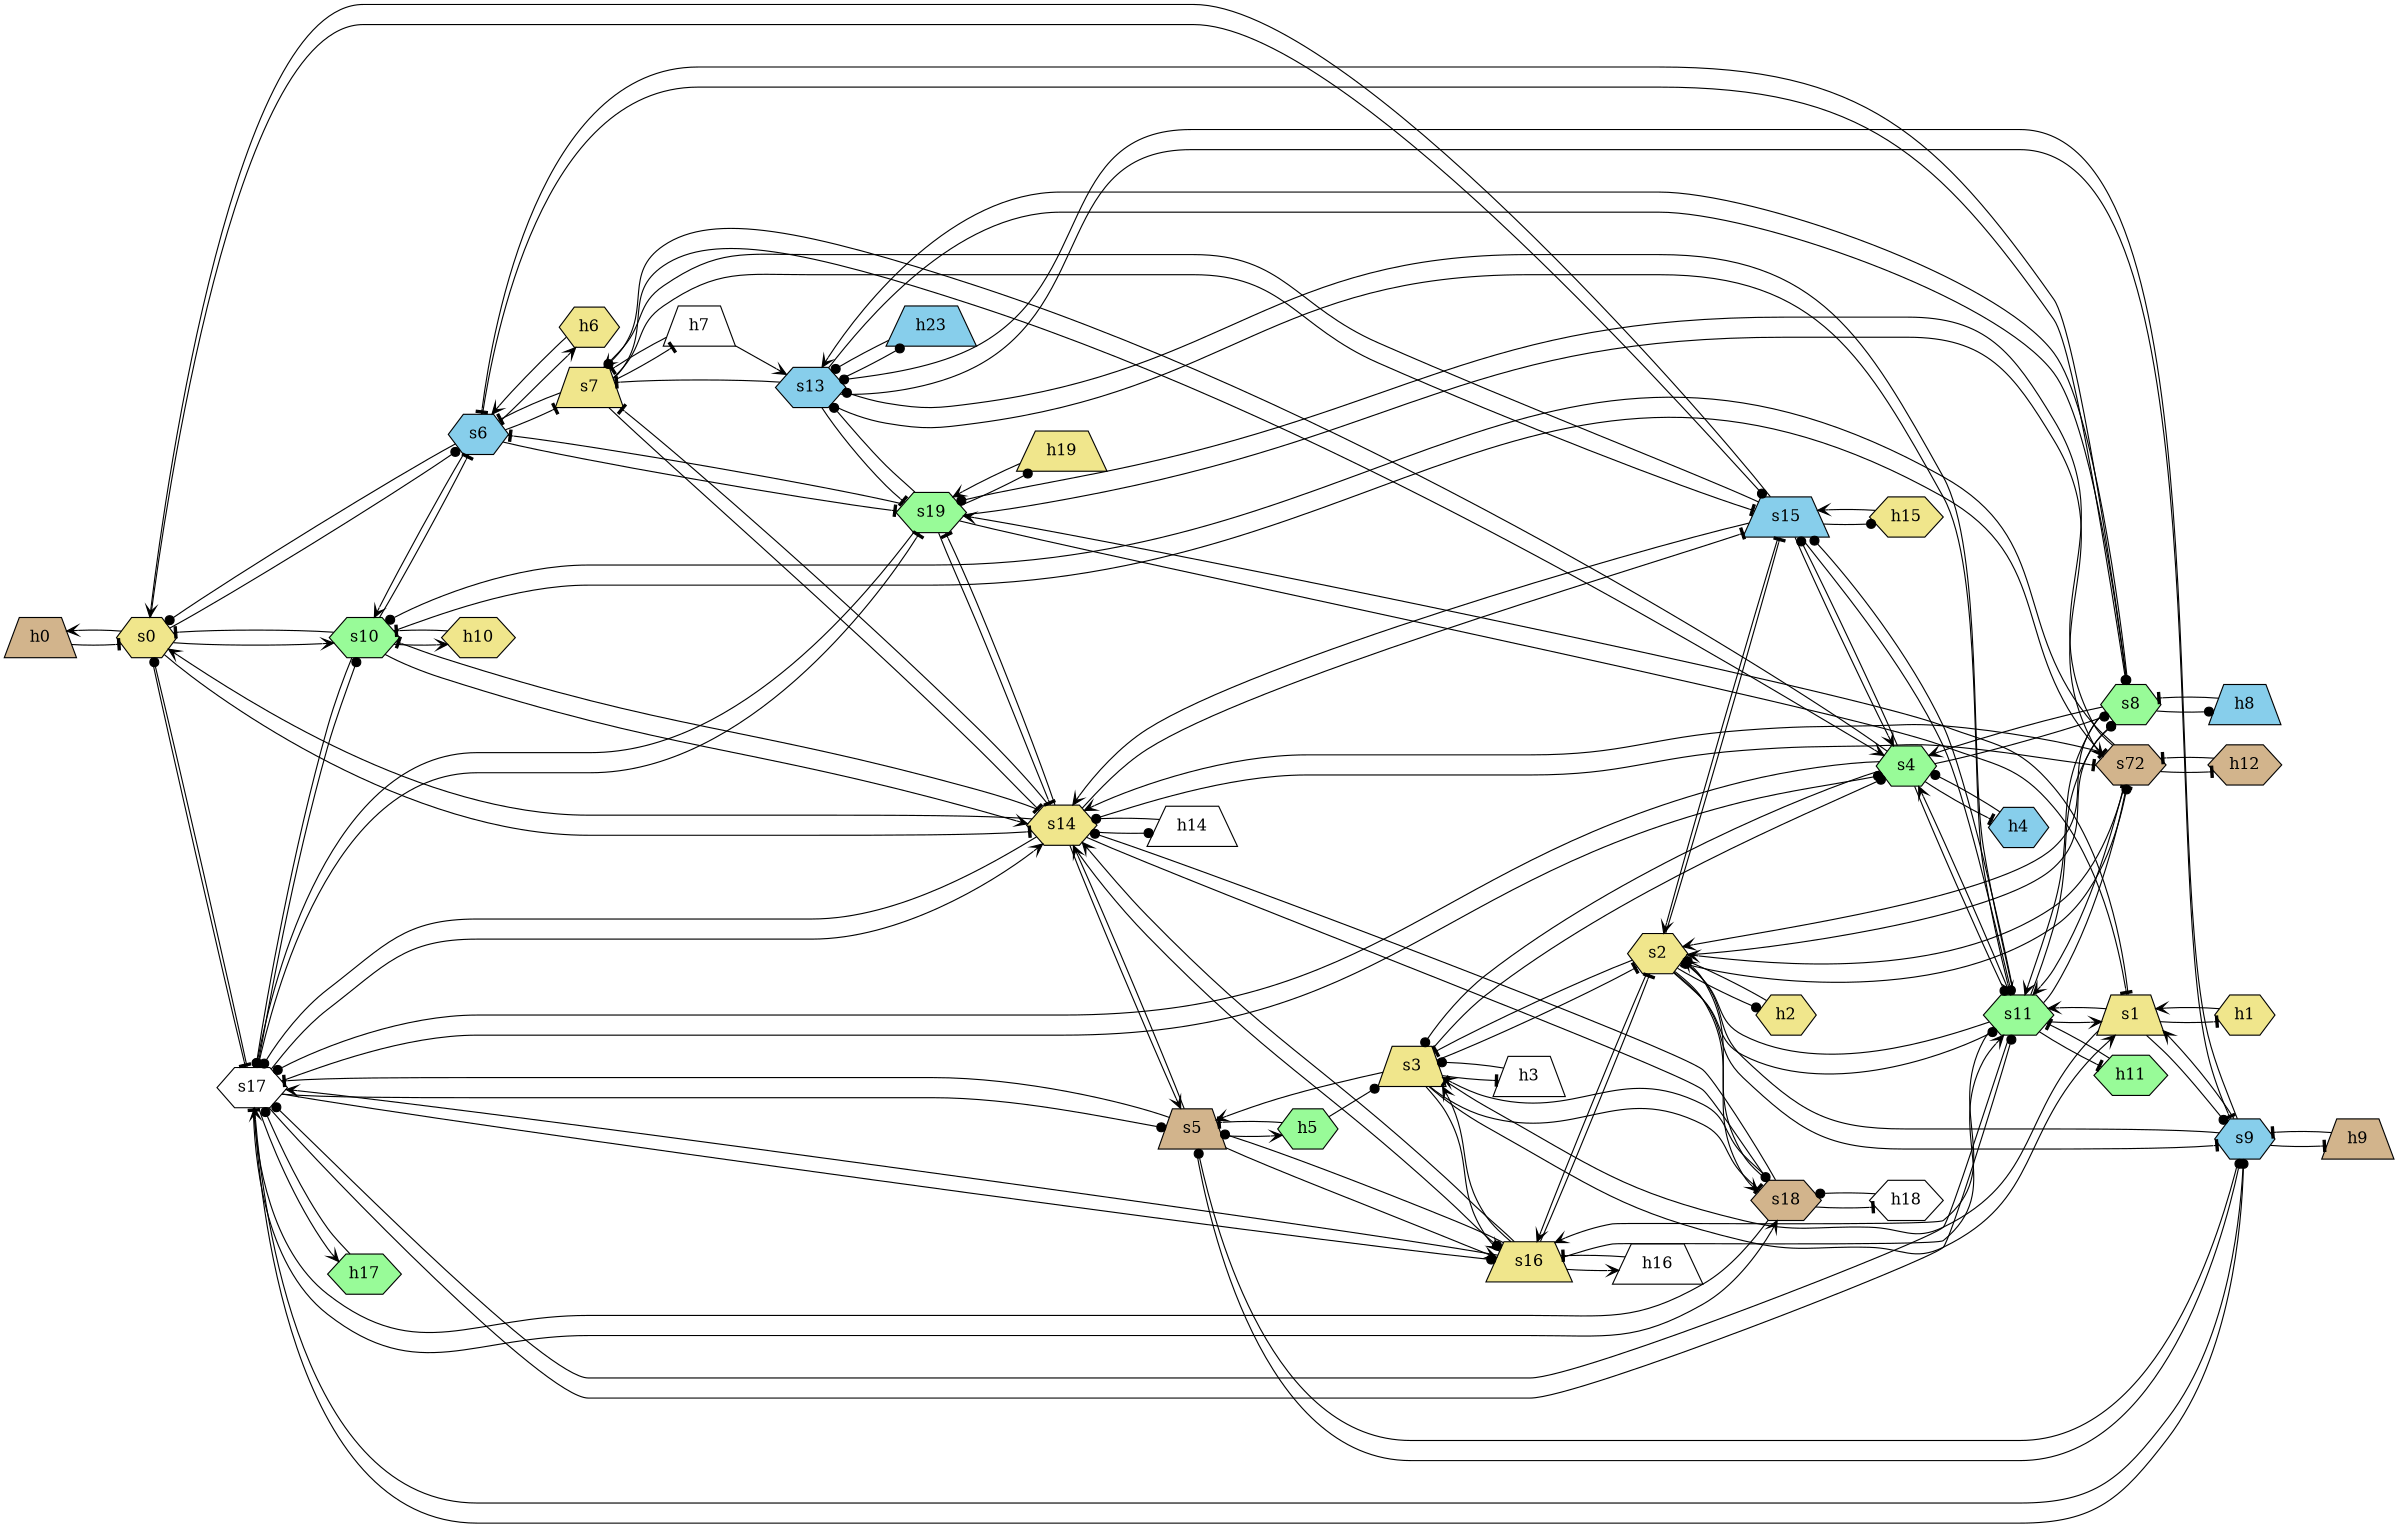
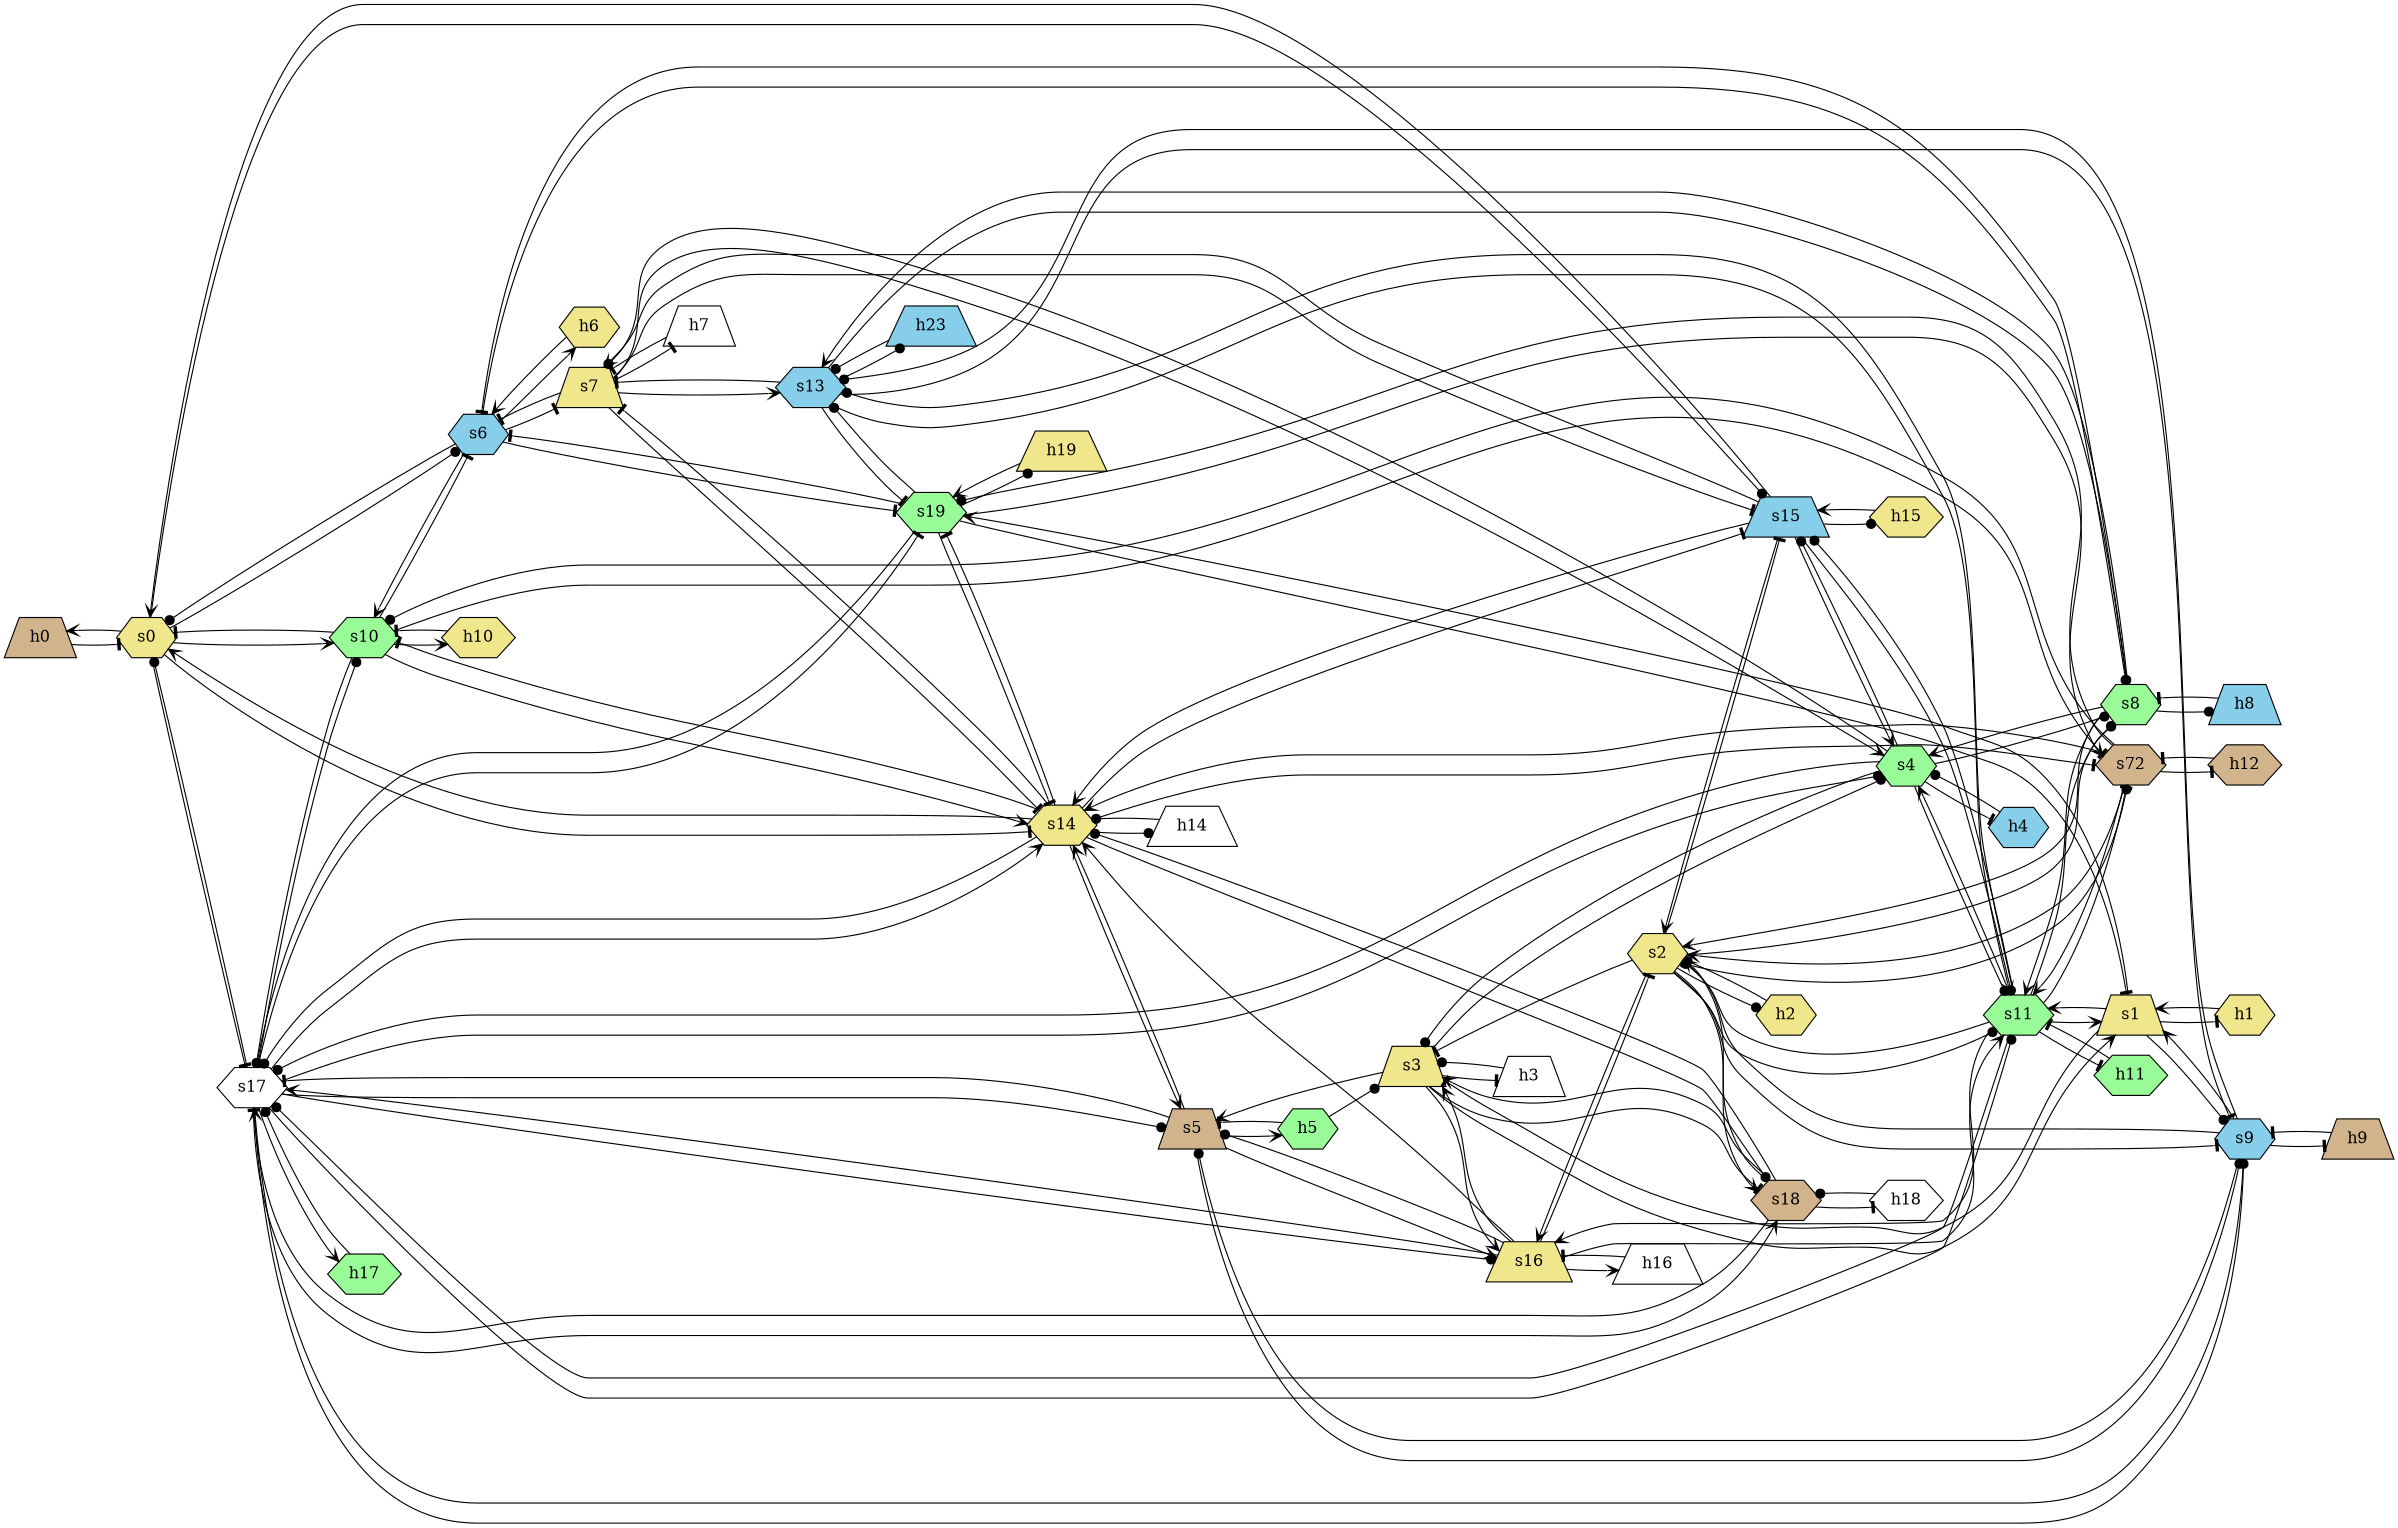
  strict digraph {
    rankdir=LR
    node [fillcolor=khaki shape=hexagon style=filled type=host]
    edge [arrowhead=dot capacity="1Gbps" cost=1 dst_port=1 src_port=1]
    h0 [fillcolor=tan ip="0.0.0.20" mac="00:00:00:00:0:20" shape=trapezium]
    s0 [type=switch]
    s6 [fillcolor=skyblue type=switch]
    s10 [fillcolor=palegreen type=switch]
    s14 [type=switch]
    s15 [fillcolor=skyblue shape=trapezium type=switch]
    s17 [fillcolor=white type=switch]
    s19 [fillcolor=palegreen type=switch]
    s8 [fillcolor=palegreen type=switch]
    s7 [shape=trapezium type=switch]
    h6 [ip="0.0.0.26" mac="00:00:00:00:0:26"]
    n12 [fillcolor=tan label=s72 type=switch]
    h10 [ip="0.0.0.30" mac="00:00:00:00:0:30"]
    s16 [shape=trapezium type=switch]
    s18 [fillcolor=tan type=switch]
    s5 [fillcolor=tan shape=trapezium type=switch]
    h14 [fillcolor=white ip="0.0.0.34" mac="00:00:00:00:0:34" shape=trapezium]
    s11 [fillcolor=palegreen type=switch]
    s2 [type=switch]
    s4 [fillcolor=palegreen type=switch]
    h15 [ip="0.0.0.35" mac="00:00:00:00:0:35"]
    s9 [fillcolor=skyblue type=switch]
    h17 [fillcolor=palegreen ip="0.0.0.37" mac="00:00:00:00:0:37"]
    h1 [ip="0.0.0.21" mac="00:00:00:00:0:21"]
    s1 [shape=trapezium type=switch]
    s3 [shape=trapezium type=switch]
    h3 [fillcolor=white ip="0.0.0.23" mac="00:00:00:00:0:23" shape=trapezium]
    s13 [fillcolor=skyblue type=switch]
    h9 [fillcolor=tan ip="0.0.0.29" mac="00:00:00:00:0:29" shape=trapezium]
    h11 [fillcolor=palegreen ip="0.0.0.31" mac="00:00:00:00:0:31"]
    h19 [ip="0.0.0.39" mac="00:00:00:00:0:39" shape=trapezium]
    h2 [ip="0.0.0.22" mac="00:00:00:00:0:22"]
    h8 [fillcolor=skyblue ip="0.0.0.28" mac="00:00:00:00:0:28" shape=trapezium]
    h12 [fillcolor=tan ip="0.0.0.32" mac="00:00:00:00:0:32"]
    h16 [fillcolor=white ip="0.0.0.36" mac="00:00:00:00:0:36" shape=trapezium]
    h18 [fillcolor=white ip="0.0.0.38" mac="00:00:00:00:0:38"]
    h4 [fillcolor=skyblue ip="0.0.0.24" mac="00:00:00:00:0:24"]
    h5 [fillcolor=palegreen ip="0.0.0.25" mac="00:00:00:00:0:25"]
    h7 [fillcolor=white ip="0.0.0.27" mac="00:00:00:00:0:27" shape=trapezium]
    n40 [fillcolor=skyblue ip="0.0.0.33" label=h23 mac="00:00:00:00:0:33" shape=trapezium]
    h0 -> s0 [arrowhead=tee capacity="100Gbps"]
    s0 -> h0 [arrowhead=vee capacity="100Gbps"]
    s0 -> s6
    s0 -> s10 [arrowhead=vee]
    s0 -> s14 [arrowhead=tee]
    s0 -> s15
    s0 -> s17 [arrowhead=tee]
    s6 -> s0
    s6 -> s10 [arrowhead=vee]
    s6 -> s19 [arrowhead=tee]
    s6 -> s8
    s6 -> s7 [arrowhead=tee]
    s6 -> h6 [arrowhead=vee capacity="100Gbps"]
    s10 -> s0 [arrowhead=tee]
    s10 -> s6 [arrowhead=tee]
    s10 -> s14 [arrowhead=vee]
    s10 -> s17
    s10 -> n12 [arrowhead=tee]
    s10 -> h10 [arrowhead=vee capacity="100Gbps"]
    s14 -> s0 [arrowhead=vee]
    s14 -> s10 [arrowhead=tee]
    s14 -> s15 [arrowhead=tee]
    s14 -> s17
    s14 -> s19 [arrowhead=tee]
    s14 -> s7 [arrowhead=tee]
    s14 -> n12 [arrowhead=tee]
-   s14 -> s16
    s14 -> s18
    s14 -> s5 [arrowhead=vee]
    s14 -> h14 [capacity="100Gbps"]
    s15 -> s0 [arrowhead=vee]
    s15 -> s14 [arrowhead=vee]
    s15 -> s7 [arrowhead=vee]
    s15 -> s11
    s15 -> s2 [arrowhead=vee]
    s15 -> s4 [arrowhead=vee]
    s15 -> h15 [capacity="100Gbps"]
    s17 -> s0
    s17 -> s10
    s17 -> s14 [arrowhead=vee]
    s17 -> s19 [arrowhead=tee]
    s17 -> s16
    s17 -> s18 [arrowhead=vee]
    s17 -> s5
    s17 -> s11
    s17 -> s4
    s17 -> s9
    s17 -> h17 [arrowhead=vee capacity="100Gbps"]
    s19 -> s6 [arrowhead=tee]
    s19 -> s14 [arrowhead=tee]
    s19 -> s17
    s19 -> n12 [arrowhead=vee]
    s19 -> s1 [arrowhead=tee]
    s19 -> s13
    s19 -> h19 [capacity="100Gbps"]
    s8 -> s6 [arrowhead=tee]
    s8 -> s11 [arrowhead=vee]
    s8 -> s2 [arrowhead=vee]
    s8 -> s4 [arrowhead=vee]
    s8 -> s13 [arrowhead=vee]
    s8 -> h8 [capacity="100Gbps"]
    s7 -> s6 [arrowhead=tee]
    s7 -> s14 [arrowhead=tee]
    s7 -> s15 [arrowhead=tee]
    s7 -> s4 [arrowhead=vee]
-   h7 -> s13 [arrowhead=vee]
+   s7 -> s13 [arrowhead=vee]
    s7 -> h7 [arrowhead=tee capacity="100Gbps"]
    h6 -> s6 [arrowhead=vee capacity="100Gbps"]
    n12 -> s10
    n12 -> s14 [arrowhead=vee]
    n12 -> s19
    n12 -> s11 [arrowhead=vee]
    n12 -> s2 [arrowhead=vee]
    n12 -> h12 [arrowhead=tee capacity="100Gbps"]
    h10 -> s10 [arrowhead=tee capacity="100Gbps"]
    s16 -> s14 [arrowhead=vee]
    s16 -> s17 [arrowhead=vee]
    s16 -> s5
    s16 -> s11 [arrowhead=vee]
    s16 -> s2 [arrowhead=tee]
    s16 -> s3 [arrowhead=vee]
    s16 -> h16 [arrowhead=vee capacity="100Gbps"]
    s18 -> s14
    s18 -> s17 [arrowhead=tee]
    s18 -> s2 [arrowhead=vee]
    s18 -> s3 [arrowhead=vee]
    s18 -> h18 [arrowhead=tee capacity="100Gbps"]
    s5 -> s14 [arrowhead=vee]
    s5 -> s17 [arrowhead=tee]
    s5 -> s16 [arrowhead=vee]
    s5 -> s9
    s5 -> h5 [arrowhead=vee capacity="100Gbps"]
    h14 -> s14 [capacity="100Gbps"]
    s11 -> s15
    s11 -> s17
    s11 -> s8
    s11 -> n12 [arrowhead=tee]
    s11 -> s16 [arrowhead=vee]
    s11 -> s2
    s11 -> s4 [arrowhead=vee]
    s11 -> s1 [arrowhead=vee]
    s11 -> s13
    s11 -> h11 [arrowhead=tee capacity="100Gbps"]
    s2 -> s15 [arrowhead=tee]
    s2 -> s8
    s2 -> n12
    s2 -> s16 [arrowhead=vee]
    s2 -> s18 [arrowhead=vee]
    s2 -> s11
    s2 -> s9 [arrowhead=tee]
    s2 -> s3 [arrowhead=tee]
    s2 -> h2 [capacity="100Gbps"]
    s4 -> s15
    s4 -> s17
    s4 -> s8
    s4 -> s7
    s4 -> s11
    s4 -> s3
    s4 -> h4 [arrowhead=tee capacity="100Gbps"]
    h15 -> s15 [arrowhead=vee capacity="100Gbps"]
    s9 -> s17 [arrowhead=vee]
    s9 -> s5
    s9 -> s2 [arrowhead=tee]
    s9 -> s1 [arrowhead=vee]
    s9 -> s13
    s9 -> h9 [arrowhead=tee capacity="100Gbps"]
    h17 -> s17 [capacity="100Gbps"]
    h1 -> s1 [arrowhead=vee capacity="100Gbps"]
    s1 -> s19 [arrowhead=vee]
    s1 -> s11 [arrowhead=vee]
    s1 -> s9
    s1 -> h1 [arrowhead=tee capacity="100Gbps"]
    s1 -> s3 [arrowhead=tee]
    s3 -> s16 [arrowhead=vee]
    s3 -> s18 [arrowhead=tee]
    s3 -> s5 [arrowhead=vee]
-   s3 -> s2 [arrowhead=tee]
    s3 -> s4
    s3 -> s1 [arrowhead=vee]
    s3 -> h3 [arrowhead=tee capacity="100Gbps"]
    h3 -> s3 [capacity="100Gbps"]
    s13 -> s19 [arrowhead=tee]
    s13 -> s8
    s13 -> s7 [arrowhead=tee]
    s13 -> s11 [arrowhead=vee]
    s13 -> s9 [arrowhead=tee]
    s13 -> n40 [capacity="100Gbps"]
    h9 -> s9 [arrowhead=tee capacity="100Gbps"]
    h11 -> s11 [arrowhead=tee capacity="100Gbps"]
    h19 -> s19 [arrowhead=vee capacity="100Gbps"]
    h2 -> s2 [capacity="100Gbps"]
    h8 -> s8 [arrowhead=tee capacity="100Gbps"]
    h12 -> n12 [arrowhead=tee capacity="100Gbps"]
    h16 -> s16 [arrowhead=tee capacity="100Gbps"]
    h18 -> s18 [capacity="100Gbps"]
    h4 -> s4 [capacity="100Gbps"]
    h5 -> s5 [arrowhead=tee capacity="100Gbps"]
    h5 -> s3
    h7 -> s7 [arrowhead=tee capacity="100Gbps"]
    n40 -> s13 [capacity="100Gbps"]
  }
